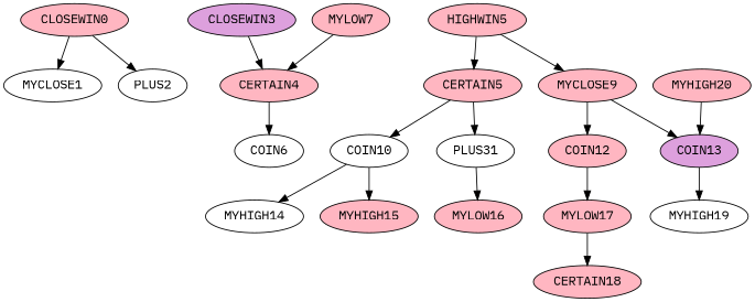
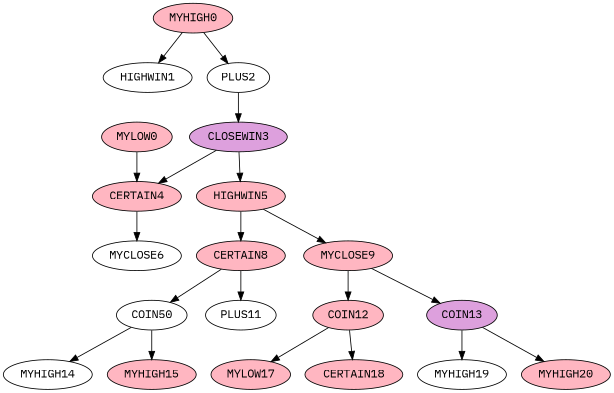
  digraph {
    fontname="IBM Plex Mono"
    node [fillcolor=lightpink fontname="IBM Plex Mono" style=filled]
    edge [fontname="IBM Plex Mono"]
-   MYCLOSE1 [fillcolor=white]
-   CLOSEWIN0
+   MYCLOSE1 [fillcolor=white label=HIGHWIN1]
+   CLOSEWIN0 [label=MYHIGH0]
    PLUS2 [fillcolor=white]
    CLOSEWIN3 [fillcolor=plum]
    CERTAIN4
    HIGHWIN5
-   MYCLOSE6 [fillcolor=white label=COIN6]
-   CERTAIN8 [label=CERTAIN5]
+   MYCLOSE6 [fillcolor=white]
+   CERTAIN8
    n9 [label=MYCLOSE9]
-   MYLOW7
-   COIN10 [fillcolor=white]
-   PLUS11 [fillcolor=white label=PLUS31]
+   MYLOW7 [label=MYLOW0]
+   COIN10 [fillcolor=white label=COIN50]
+   PLUS11 [fillcolor=white]
    COIN12
    COIN13 [fillcolor=plum]
    MYHIGH14 [fillcolor=white]
    MYHIGH15
-   MYLOW16
    MYLOW17
    n19 [label=CERTAIN18]
    MYHIGH19 [fillcolor=white]
    MYHIGH20
    CLOSEWIN0 -> MYCLOSE1
    CLOSEWIN0 -> PLUS2
+   PLUS2 -> CLOSEWIN3
    CLOSEWIN3 -> CERTAIN4
+   CLOSEWIN3 -> HIGHWIN5
    CERTAIN4 -> MYCLOSE6
    HIGHWIN5 -> CERTAIN8
    HIGHWIN5 -> n9
    CERTAIN8 -> COIN10
    CERTAIN8 -> PLUS11
    n9 -> COIN12
    n9 -> COIN13
    MYLOW7 -> CERTAIN4
    COIN10 -> MYHIGH14
    COIN10 -> MYHIGH15
-   PLUS11 -> MYLOW16
    COIN12 -> MYLOW17
-   MYLOW17 -> n19
+   COIN12 -> n19
    COIN13 -> MYHIGH19
-   MYHIGH20 -> COIN13
+   COIN13 -> MYHIGH20
  }
